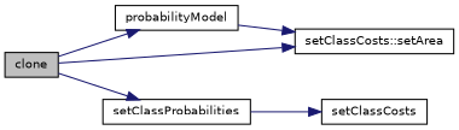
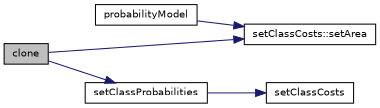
  digraph {
    rankdir=LR
    node [color=black fillcolor=white fontname=Helvetica fontsize=10 shape=record style=filled]
    edge [color=midnightblue fontname=Helvetica fontsize=10 labelfontname=Helvetica labelfontsize=10 style=solid]
    n1 [fillcolor=grey75 fontcolor=black height=0.2 label=clone width=0.4]
    n2 [height=0.2 label=probabilityModel width=0.4]
    n3 [height=0.2 label="setClassCosts::setArea" width=0.4]
    n4 [height=0.2 label=setClassProbabilities width=0.4]
    n5 [height=0.2 label=setClassCosts width=0.4]
-   n1 -> n2
    n1 -> n3
    n1 -> n4
    n2 -> n3
    n4 -> n5
  }
